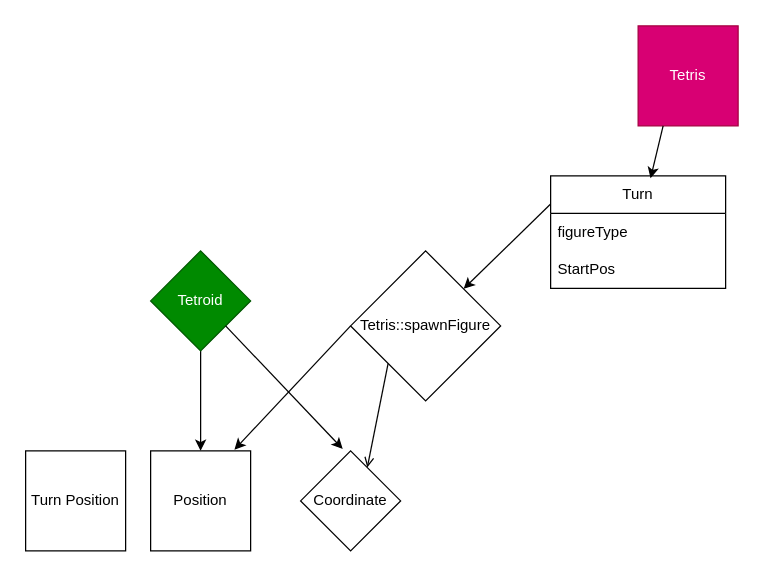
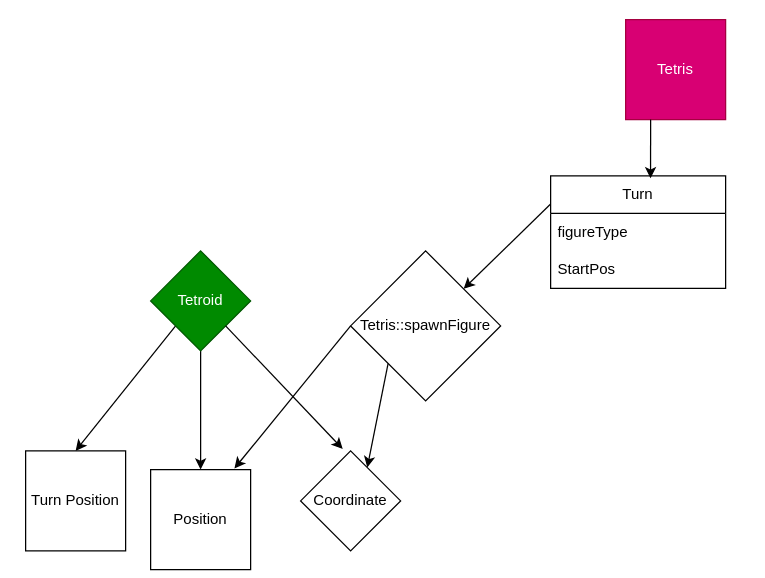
  <mxCell id="0" />
  <mxCell id="1" parent="0" />
  <mxCell id="2" style="rounded=0;orthogonalLoop=1;jettySize=auto;html=1;entryX=0.5;entryY=0;entryDx=0;entryDy=0;" edge="1" parent="1" source="4" target="5"><mxGeometry relative="1" as="geometry" /></mxCell>
+ <mxCell id="3" style="rounded=0;orthogonalLoop=1;jettySize=auto;html=1;exitX=0;exitY=1;exitDx=0;exitDy=0;entryX=0.5;entryY=0;entryDx=0;entryDy=0;" edge="1" parent="1" source="4" target="7"><mxGeometry relative="1" as="geometry" /></mxCell>
  <mxCell id="4" value="Tetroid" style="rhombus;whiteSpace=wrap;html=1;aspect=fixed;fillColor=#008a00;fontColor=#ffffff;strokeColor=#005700;" vertex="1" parent="1"><mxGeometry x="120" y="200" width="80" height="80" as="geometry" /></mxCell>
- <mxCell id="5" value="Position" style="whiteSpace=wrap;html=1;aspect=fixed;" vertex="1" parent="1"><mxGeometry x="120" y="360" width="80" height="80" as="geometry" /></mxCell>
+ <mxCell id="5" value="Position" style="whiteSpace=wrap;html=1;aspect=fixed;" vertex="1" parent="1"><mxGeometry x="120" y="375" width="80" height="80" as="geometry" /></mxCell>
  <mxCell id="6" value="Coordinate" style="rhombus;whiteSpace=wrap;html=1;aspect=fixed;" vertex="1" parent="1"><mxGeometry x="240" y="360" width="80" height="80" as="geometry" /></mxCell>
  <mxCell id="7" value="Turn Position" style="whiteSpace=wrap;html=1;aspect=fixed;" vertex="1" parent="1"><mxGeometry x="20" y="360" width="80" height="80" as="geometry" /></mxCell>
  <mxCell id="8" style="rounded=0;orthogonalLoop=1;jettySize=auto;html=1;exitX=1;exitY=1;exitDx=0;exitDy=0;entryX=0.421;entryY=-0.019;entryDx=0;entryDy=0;entryPerimeter=0;" edge="1" parent="1" source="4" target="6"><mxGeometry relative="1" as="geometry" /></mxCell>
- <mxCell id="9" value="Tetris" style="whiteSpace=wrap;html=1;aspect=fixed;fillColor=#d80073;fontColor=#ffffff;strokeColor=#A50040;" vertex="1" parent="1"><mxGeometry x="510" y="20" width="80" height="80" as="geometry" /></mxCell>
- <mxCell id="10" style="rounded=0;orthogonalLoop=1;jettySize=auto;html=1;exitX=0;exitY=1;exitDx=0;exitDy=0;entryX=0.75;entryY=0;entryDx=0;entryDy=0;endArrow=open;" edge="1" parent="1" source="11" target="6"><mxGeometry relative="1" as="geometry" /></mxCell>
+ <mxCell id="9" value="Tetris" style="whiteSpace=wrap;html=1;aspect=fixed;fillColor=#d80073;fontColor=#ffffff;strokeColor=#A50040;" vertex="1" parent="1"><mxGeometry x="500" y="15" width="80" height="80" as="geometry" /></mxCell>
+ <mxCell id="10" style="rounded=0;orthogonalLoop=1;jettySize=auto;html=1;exitX=0;exitY=1;exitDx=0;exitDy=0;entryX=0.75;entryY=0;entryDx=0;entryDy=0;" edge="1" parent="1" source="11" target="6"><mxGeometry relative="1" as="geometry" /></mxCell>
  <mxCell id="11" value="Tetris::spawnFigure" style="rhombus;whiteSpace=wrap;html=1;" vertex="1" parent="1"><mxGeometry x="280" y="200" width="120" height="120" as="geometry" /></mxCell>
  <mxCell id="12" style="rounded=0;orthogonalLoop=1;jettySize=auto;html=1;exitX=0;exitY=0.25;exitDx=0;exitDy=0;" edge="1" parent="1" source="13" target="11"><mxGeometry relative="1" as="geometry" /></mxCell>
  <mxCell id="13" value="Turn" style="swimlane;fontStyle=0;childLayout=stackLayout;horizontal=1;startSize=30;horizontalStack=0;resizeParent=1;resizeParentMax=0;resizeLast=0;collapsible=1;marginBottom=0;whiteSpace=wrap;html=1;" vertex="1" parent="1"><mxGeometry x="440" y="140" width="140" height="90" as="geometry" /></mxCell>
  <mxCell id="14" value="figureType" style="text;strokeColor=none;fillColor=none;align=left;verticalAlign=middle;spacingLeft=4;spacingRight=4;overflow=hidden;points=[[0,0.5],[1,0.5]];portConstraint=eastwest;rotatable=0;whiteSpace=wrap;html=1;" vertex="1" parent="13"><mxGeometry y="30" width="140" height="30" as="geometry" /></mxCell>
  <mxCell id="15" value="StartPos" style="text;strokeColor=none;fillColor=none;align=left;verticalAlign=middle;spacingLeft=4;spacingRight=4;overflow=hidden;points=[[0,0.5],[1,0.5]];portConstraint=eastwest;rotatable=0;whiteSpace=wrap;html=1;" vertex="1" parent="13"><mxGeometry y="60" width="140" height="30" as="geometry" /></mxCell>
  <mxCell id="16" style="rounded=0;orthogonalLoop=1;jettySize=auto;html=1;exitX=0.25;exitY=1;exitDx=0;exitDy=0;entryX=0.571;entryY=0.022;entryDx=0;entryDy=0;entryPerimeter=0;" edge="1" parent="1" source="9" target="13"><mxGeometry relative="1" as="geometry" /></mxCell>
  <mxCell id="17" style="rounded=0;orthogonalLoop=1;jettySize=auto;html=1;exitX=0;exitY=0.5;exitDx=0;exitDy=0;entryX=0.838;entryY=-0.012;entryDx=0;entryDy=0;entryPerimeter=0;" edge="1" parent="1" source="11" target="5"><mxGeometry relative="1" as="geometry" /></mxCell>
